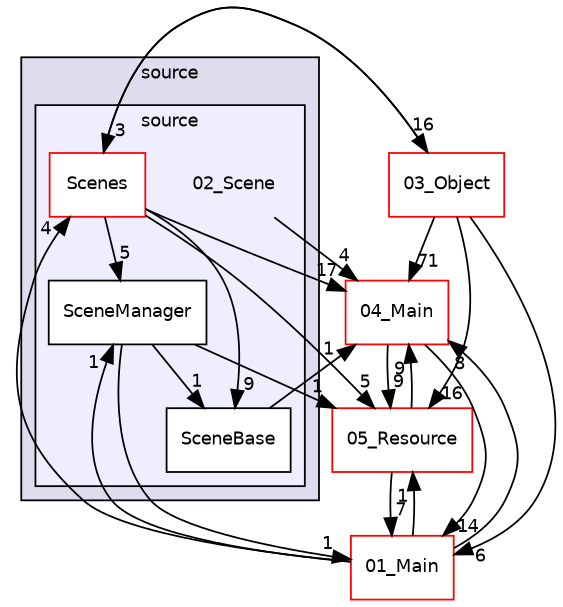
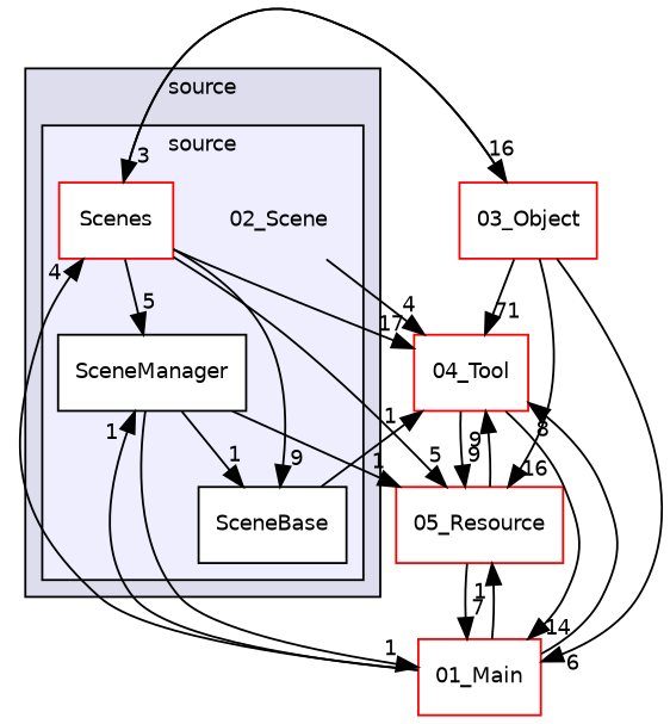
  digraph {
    compound=true
    node [color=red fontname=Helvetica fontsize=10 shape=box fillcolor=white style=filled]
    edge [headlabel=1 labeldistance=1.5 labelfontname=Helvetica labelfontsize=10]
    n1 [label="02_Scene" shape=plaintext fillcolor="" style=""]
    n2 [color=black label=SceneBase]
    n3 [color=black label=SceneManager]
    n4 [label=Scenes]
-   n5 [label="04_Main"]
+   n5 [label="04_Tool"]
    n6 [label="05_Resource"]
    n7 [label="01_Main"]
    n8 [label="03_Object"]
    subgraph cluster_1 {
      bgcolor="#ddddee"
      fontname=Helvetica
      fontsize=10
      label=source
      pencolor=black
      subgraph cluster_2 {
        bgcolor="#eeeeff"
        fontname=Helvetica
        fontsize=10
        label=source
        pencolor=black
        n1
        n2
        n3
        n4
      }
    }
    n1 -> n5 [headlabel=4]
    n2 -> n5
    n3 -> n2
    n3 -> n6
    n3 -> n7
    n4 -> n2 [headlabel=9]
    n4 -> n3 [headlabel=5]
    n4 -> n5 [headlabel=17]
    n4 -> n6 [headlabel=5]
    n4 -> n8 [headlabel=16]
    n5 -> n6 [headlabel=9]
    n5 -> n7 [headlabel=14]
    n6 -> n5 [headlabel=9]
    n6 -> n7 [headlabel=7]
    n7 -> n3
    n7 -> n4 [headlabel=4]
    n7 -> n5 [headlabel=8]
    n7 -> n6
    n8 -> n4 [headlabel=3]
    n8 -> n5 [headlabel=71]
    n8 -> n6 [headlabel=16]
    n8 -> n7 [headlabel=6]
  }
